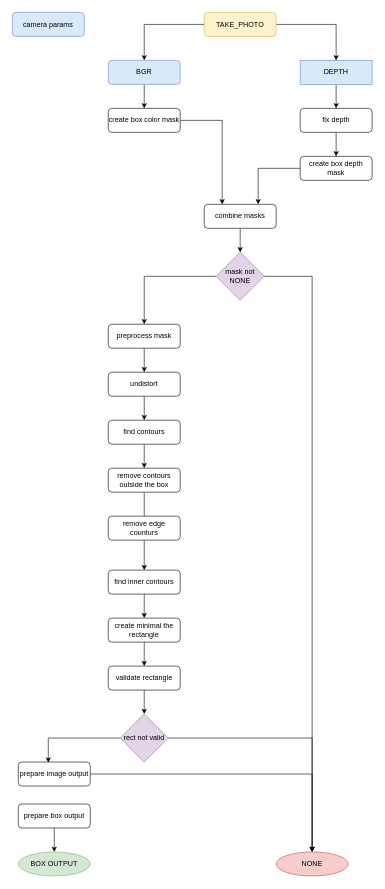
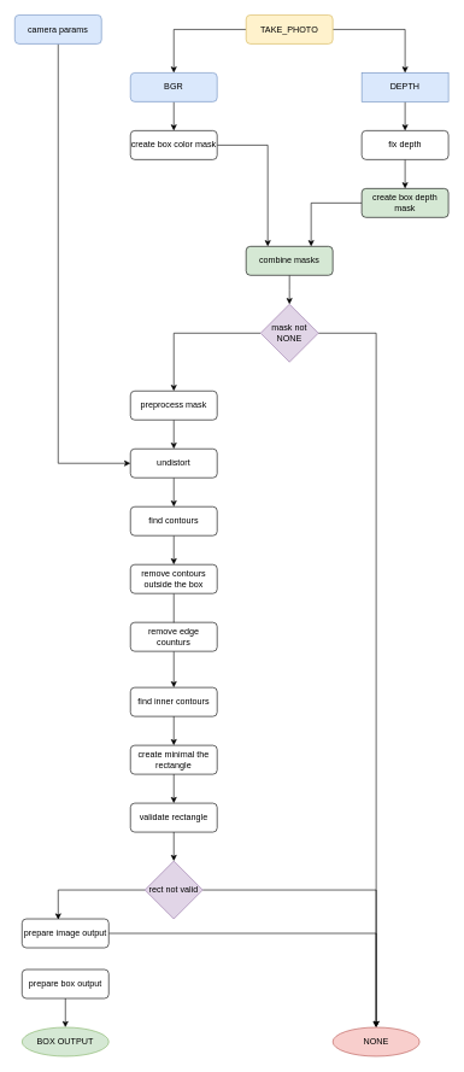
  <mxCell id="0" />
  <mxCell id="1" parent="0" />
  <mxCell id="2" style="edgeStyle=orthogonalEdgeStyle;rounded=0;orthogonalLoop=1;jettySize=auto;html=1;" edge="1" parent="1" source="4" target="6"><mxGeometry relative="1" as="geometry" /></mxCell>
  <mxCell id="3" style="edgeStyle=orthogonalEdgeStyle;rounded=0;orthogonalLoop=1;jettySize=auto;html=1;entryX=0.5;entryY=0;entryDx=0;entryDy=0;" edge="1" parent="1" source="4" target="8"><mxGeometry relative="1" as="geometry" /></mxCell>
  <mxCell id="4" value="TAKE_PHOTO" style="rounded=1;whiteSpace=wrap;html=1;fillColor=#fff2cc;strokeColor=#d6b656;" vertex="1" parent="1"><mxGeometry x="340" y="20" width="120" height="40" as="geometry" /></mxCell>
  <mxCell id="5" value="" style="edgeStyle=orthogonalEdgeStyle;rounded=0;orthogonalLoop=1;jettySize=auto;html=1;" edge="1" parent="1" source="6" target="12"><mxGeometry relative="1" as="geometry" /></mxCell>
  <mxCell id="6" value="BGR" style="rounded=1;whiteSpace=wrap;html=1;fillColor=#dae8fc;strokeColor=#6c8ebf;" vertex="1" parent="1"><mxGeometry x="180" y="100" width="120" height="40" as="geometry" /></mxCell>
  <mxCell id="7" value="" style="edgeStyle=orthogonalEdgeStyle;rounded=0;orthogonalLoop=1;jettySize=auto;html=1;" edge="1" parent="1" source="8" target="46"><mxGeometry relative="1" as="geometry" /></mxCell>
  <mxCell id="8" value="DEPTH" style="whiteSpace=wrap;html=1;fillColor=#dae8fc;strokeColor=#6c8ebf;rounded=0;" vertex="1" parent="1"><mxGeometry x="500" y="100" width="120" height="40" as="geometry" /></mxCell>
  <mxCell id="9" style="edgeStyle=orthogonalEdgeStyle;rounded=0;orthogonalLoop=1;jettySize=auto;html=1;entryX=0.75;entryY=0;entryDx=0;entryDy=0;" edge="1" parent="1" source="10" target="14"><mxGeometry relative="1" as="geometry" /></mxCell>
- <mxCell id="10" value="create box depth mask" style="rounded=1;whiteSpace=wrap;html=1;" vertex="1" parent="1"><mxGeometry x="500" y="260" width="120" height="40" as="geometry" /></mxCell>
+ <mxCell id="10" value="create box depth mask" style="rounded=1;whiteSpace=wrap;html=1;fillColor=#d5e8d4;" vertex="1" parent="1"><mxGeometry x="500" y="260" width="120" height="40" as="geometry" /></mxCell>
  <mxCell id="11" style="edgeStyle=orthogonalEdgeStyle;rounded=0;orthogonalLoop=1;jettySize=auto;html=1;entryX=0.25;entryY=0;entryDx=0;entryDy=0;" edge="1" parent="1" source="12" target="14"><mxGeometry relative="1" as="geometry" /></mxCell>
  <mxCell id="12" value="create box color mask" style="rounded=1;whiteSpace=wrap;html=1;" vertex="1" parent="1"><mxGeometry x="180" y="180" width="120" height="40" as="geometry" /></mxCell>
  <mxCell id="13" style="edgeStyle=orthogonalEdgeStyle;rounded=0;orthogonalLoop=1;jettySize=auto;html=1;" edge="1" parent="1" source="14"><mxGeometry relative="1" as="geometry"><mxPoint x="400" y="420" as="targetPoint" /></mxGeometry></mxCell>
- <mxCell id="14" value="combine masks" style="rounded=1;whiteSpace=wrap;html=1;" vertex="1" parent="1"><mxGeometry x="340" y="340" width="120" height="40" as="geometry" /></mxCell>
+ <mxCell id="14" value="combine masks" style="rounded=1;whiteSpace=wrap;html=1;fillColor=#d5e8d4;" vertex="1" parent="1"><mxGeometry x="340" y="340" width="120" height="40" as="geometry" /></mxCell>
  <mxCell id="15" value="" style="edgeStyle=orthogonalEdgeStyle;rounded=0;orthogonalLoop=1;jettySize=auto;html=1;entryX=0.5;entryY=0;entryDx=0;entryDy=0;" edge="1" parent="1" source="16" target="44"><mxGeometry relative="1" as="geometry"><Array as="points"><mxPoint x="240" y="870" /></Array></mxGeometry></mxCell>
  <mxCell id="16" value="remove contours outside the box" style="rounded=1;whiteSpace=wrap;html=1;" vertex="1" parent="1"><mxGeometry x="180" y="780" width="120" height="40" as="geometry" /></mxCell>
+ <mxCell id="17" style="edgeStyle=orthogonalEdgeStyle;rounded=0;orthogonalLoop=1;jettySize=auto;html=1;entryX=0;entryY=0.5;entryDx=0;entryDy=0;" edge="1" parent="1" source="18" target="25"><mxGeometry relative="1" as="geometry"><Array as="points"><mxPoint x="80" y="640" /></Array></mxGeometry></mxCell>
  <mxCell id="18" value="camera params" style="rounded=1;whiteSpace=wrap;html=1;fillColor=#dae8fc;strokeColor=#6c8ebf;" vertex="1" parent="1"><mxGeometry x="20" y="20" width="120" height="40" as="geometry" /></mxCell>
  <mxCell id="19" style="edgeStyle=orthogonalEdgeStyle;rounded=0;orthogonalLoop=1;jettySize=auto;html=1;" edge="1" parent="1" source="21" target="23"><mxGeometry relative="1" as="geometry" /></mxCell>
  <mxCell id="20" style="edgeStyle=orthogonalEdgeStyle;rounded=0;orthogonalLoop=1;jettySize=auto;html=1;" edge="1" parent="1" source="21" target="41"><mxGeometry relative="1" as="geometry" /></mxCell>
  <mxCell id="21" value="mask not NONE" style="rhombus;whiteSpace=wrap;html=1;fillColor=#e1d5e7;strokeColor=#9673a6;" vertex="1" parent="1"><mxGeometry x="360" y="420" width="80" height="80" as="geometry" /></mxCell>
  <mxCell id="22" style="edgeStyle=orthogonalEdgeStyle;rounded=0;orthogonalLoop=1;jettySize=auto;html=1;entryX=0.5;entryY=0;entryDx=0;entryDy=0;" edge="1" parent="1" source="23" target="25"><mxGeometry relative="1" as="geometry" /></mxCell>
  <mxCell id="23" value="preprocess mask" style="rounded=1;whiteSpace=wrap;html=1;" vertex="1" parent="1"><mxGeometry x="180" y="540" width="120" height="40" as="geometry" /></mxCell>
  <mxCell id="24" style="edgeStyle=orthogonalEdgeStyle;rounded=0;orthogonalLoop=1;jettySize=auto;html=1;entryX=0.5;entryY=0;entryDx=0;entryDy=0;" edge="1" parent="1" source="25" target="27"><mxGeometry relative="1" as="geometry" /></mxCell>
  <mxCell id="25" value="undistort" style="rounded=1;whiteSpace=wrap;html=1;" vertex="1" parent="1"><mxGeometry x="180" y="620" width="120" height="40" as="geometry" /></mxCell>
  <mxCell id="26" value="" style="edgeStyle=orthogonalEdgeStyle;rounded=0;orthogonalLoop=1;jettySize=auto;html=1;" edge="1" parent="1" source="27" target="16"><mxGeometry relative="1" as="geometry" /></mxCell>
  <mxCell id="27" value="find contours" style="rounded=1;whiteSpace=wrap;html=1;" vertex="1" parent="1"><mxGeometry x="180" y="700" width="120" height="40" as="geometry" /></mxCell>
  <mxCell id="28" value="" style="edgeStyle=orthogonalEdgeStyle;rounded=0;orthogonalLoop=1;jettySize=auto;html=1;" edge="1" parent="1" source="29" target="31"><mxGeometry relative="1" as="geometry" /></mxCell>
  <mxCell id="29" value="find inner contours" style="rounded=1;whiteSpace=wrap;html=1;" vertex="1" parent="1"><mxGeometry x="180" y="950" width="120" height="40" as="geometry" /></mxCell>
  <mxCell id="30" value="" style="edgeStyle=orthogonalEdgeStyle;rounded=0;orthogonalLoop=1;jettySize=auto;html=1;" edge="1" parent="1" source="31" target="35"><mxGeometry relative="1" as="geometry" /></mxCell>
  <mxCell id="31" value="create minimal the rectangle" style="rounded=1;whiteSpace=wrap;html=1;" vertex="1" parent="1"><mxGeometry x="180" y="1030" width="120" height="40" as="geometry" /></mxCell>
  <mxCell id="32" value="" style="edgeStyle=orthogonalEdgeStyle;rounded=0;orthogonalLoop=1;jettySize=auto;html=1;" edge="1" parent="1" source="33" target="41"><mxGeometry relative="1" as="geometry" /></mxCell>
  <mxCell id="33" value="prepare image output" style="rounded=1;whiteSpace=wrap;html=1;" vertex="1" parent="1"><mxGeometry x="30" y="1270" width="120" height="40" as="geometry" /></mxCell>
  <mxCell id="34" value="" style="edgeStyle=orthogonalEdgeStyle;rounded=0;orthogonalLoop=1;jettySize=auto;html=1;" edge="1" parent="1" source="35" target="39"><mxGeometry relative="1" as="geometry" /></mxCell>
  <mxCell id="35" value="validate rectangle" style="rounded=1;whiteSpace=wrap;html=1;" vertex="1" parent="1"><mxGeometry x="180" y="1110" width="120" height="40" as="geometry" /></mxCell>
  <mxCell id="36" value="" style="edgeStyle=orthogonalEdgeStyle;rounded=0;orthogonalLoop=1;jettySize=auto;html=1;" edge="1" parent="1" source="37" target="40"><mxGeometry relative="1" as="geometry" /></mxCell>
  <mxCell id="37" value="prepare box output" style="rounded=1;whiteSpace=wrap;html=1;" vertex="1" parent="1"><mxGeometry x="30" y="1340" width="120" height="40" as="geometry" /></mxCell>
  <mxCell id="38" style="edgeStyle=orthogonalEdgeStyle;rounded=0;orthogonalLoop=1;jettySize=auto;html=1;entryX=0.5;entryY=0;entryDx=0;entryDy=0;" edge="1" parent="1" source="39" target="41"><mxGeometry relative="1" as="geometry" /></mxCell>
  <mxCell id="39" value="rect not valid" style="rhombus;whiteSpace=wrap;html=1;fillColor=#e1d5e7;strokeColor=#9673a6;" vertex="1" parent="1"><mxGeometry x="200" y="1190" width="80" height="80" as="geometry" /></mxCell>
  <mxCell id="40" value="BOX OUTPUT" style="ellipse;whiteSpace=wrap;html=1;fillColor=#d5e8d4;strokeColor=#82b366;" vertex="1" parent="1"><mxGeometry x="30" y="1420" width="120" height="40" as="geometry" /></mxCell>
  <mxCell id="41" value="NONE" style="ellipse;whiteSpace=wrap;html=1;fillColor=#f8cecc;strokeColor=#b85450;" vertex="1" parent="1"><mxGeometry x="460" y="1420" width="120" height="40" as="geometry" /></mxCell>
  <mxCell id="42" style="edgeStyle=orthogonalEdgeStyle;rounded=0;orthogonalLoop=1;jettySize=auto;html=1;entryX=0.417;entryY=0.025;entryDx=0;entryDy=0;entryPerimeter=0;" edge="1" parent="1" source="39" target="33"><mxGeometry relative="1" as="geometry" /></mxCell>
  <mxCell id="43" style="edgeStyle=orthogonalEdgeStyle;rounded=0;orthogonalLoop=1;jettySize=auto;html=1;" edge="1" parent="1" source="44" target="29"><mxGeometry relative="1" as="geometry" /></mxCell>
  <mxCell id="44" value="remove edge counturs" style="rounded=1;whiteSpace=wrap;html=1;" vertex="1" parent="1"><mxGeometry x="180" y="860" width="120" height="40" as="geometry" /></mxCell>
  <mxCell id="45" value="" style="edgeStyle=orthogonalEdgeStyle;rounded=0;orthogonalLoop=1;jettySize=auto;html=1;" edge="1" parent="1" source="46" target="10"><mxGeometry relative="1" as="geometry" /></mxCell>
  <mxCell id="46" value="fix depth" style="rounded=1;whiteSpace=wrap;html=1;" vertex="1" parent="1"><mxGeometry x="500" y="180" width="120" height="40" as="geometry" /></mxCell>
